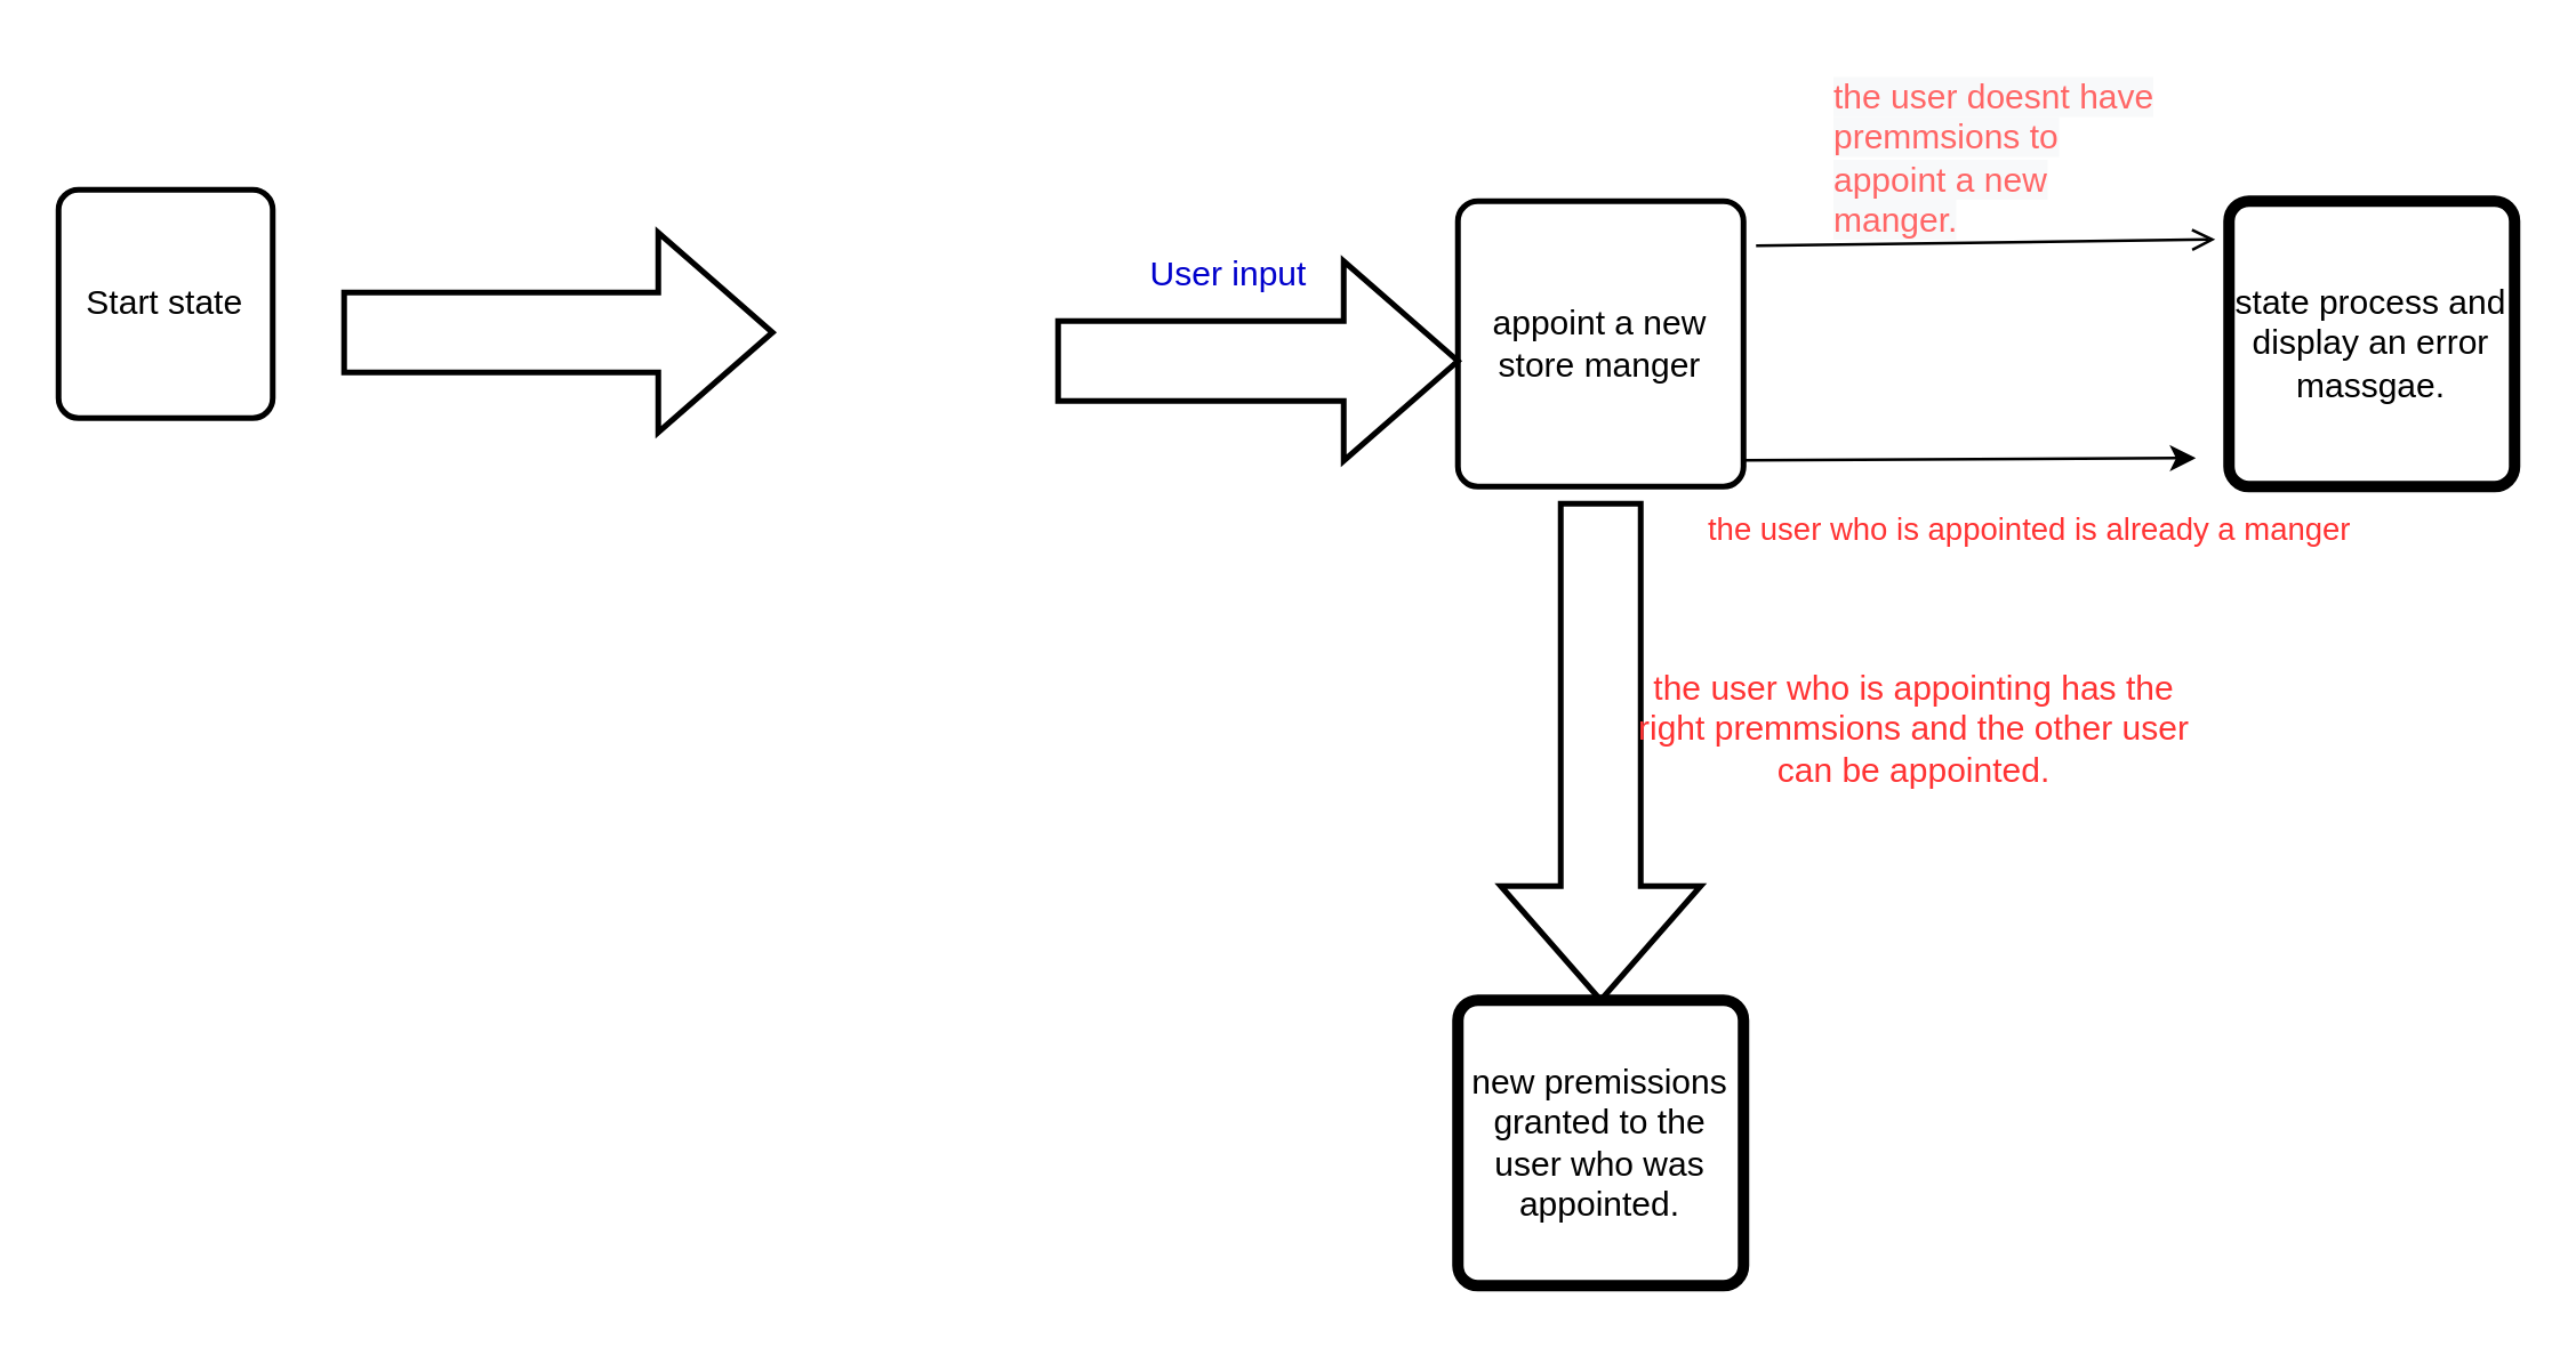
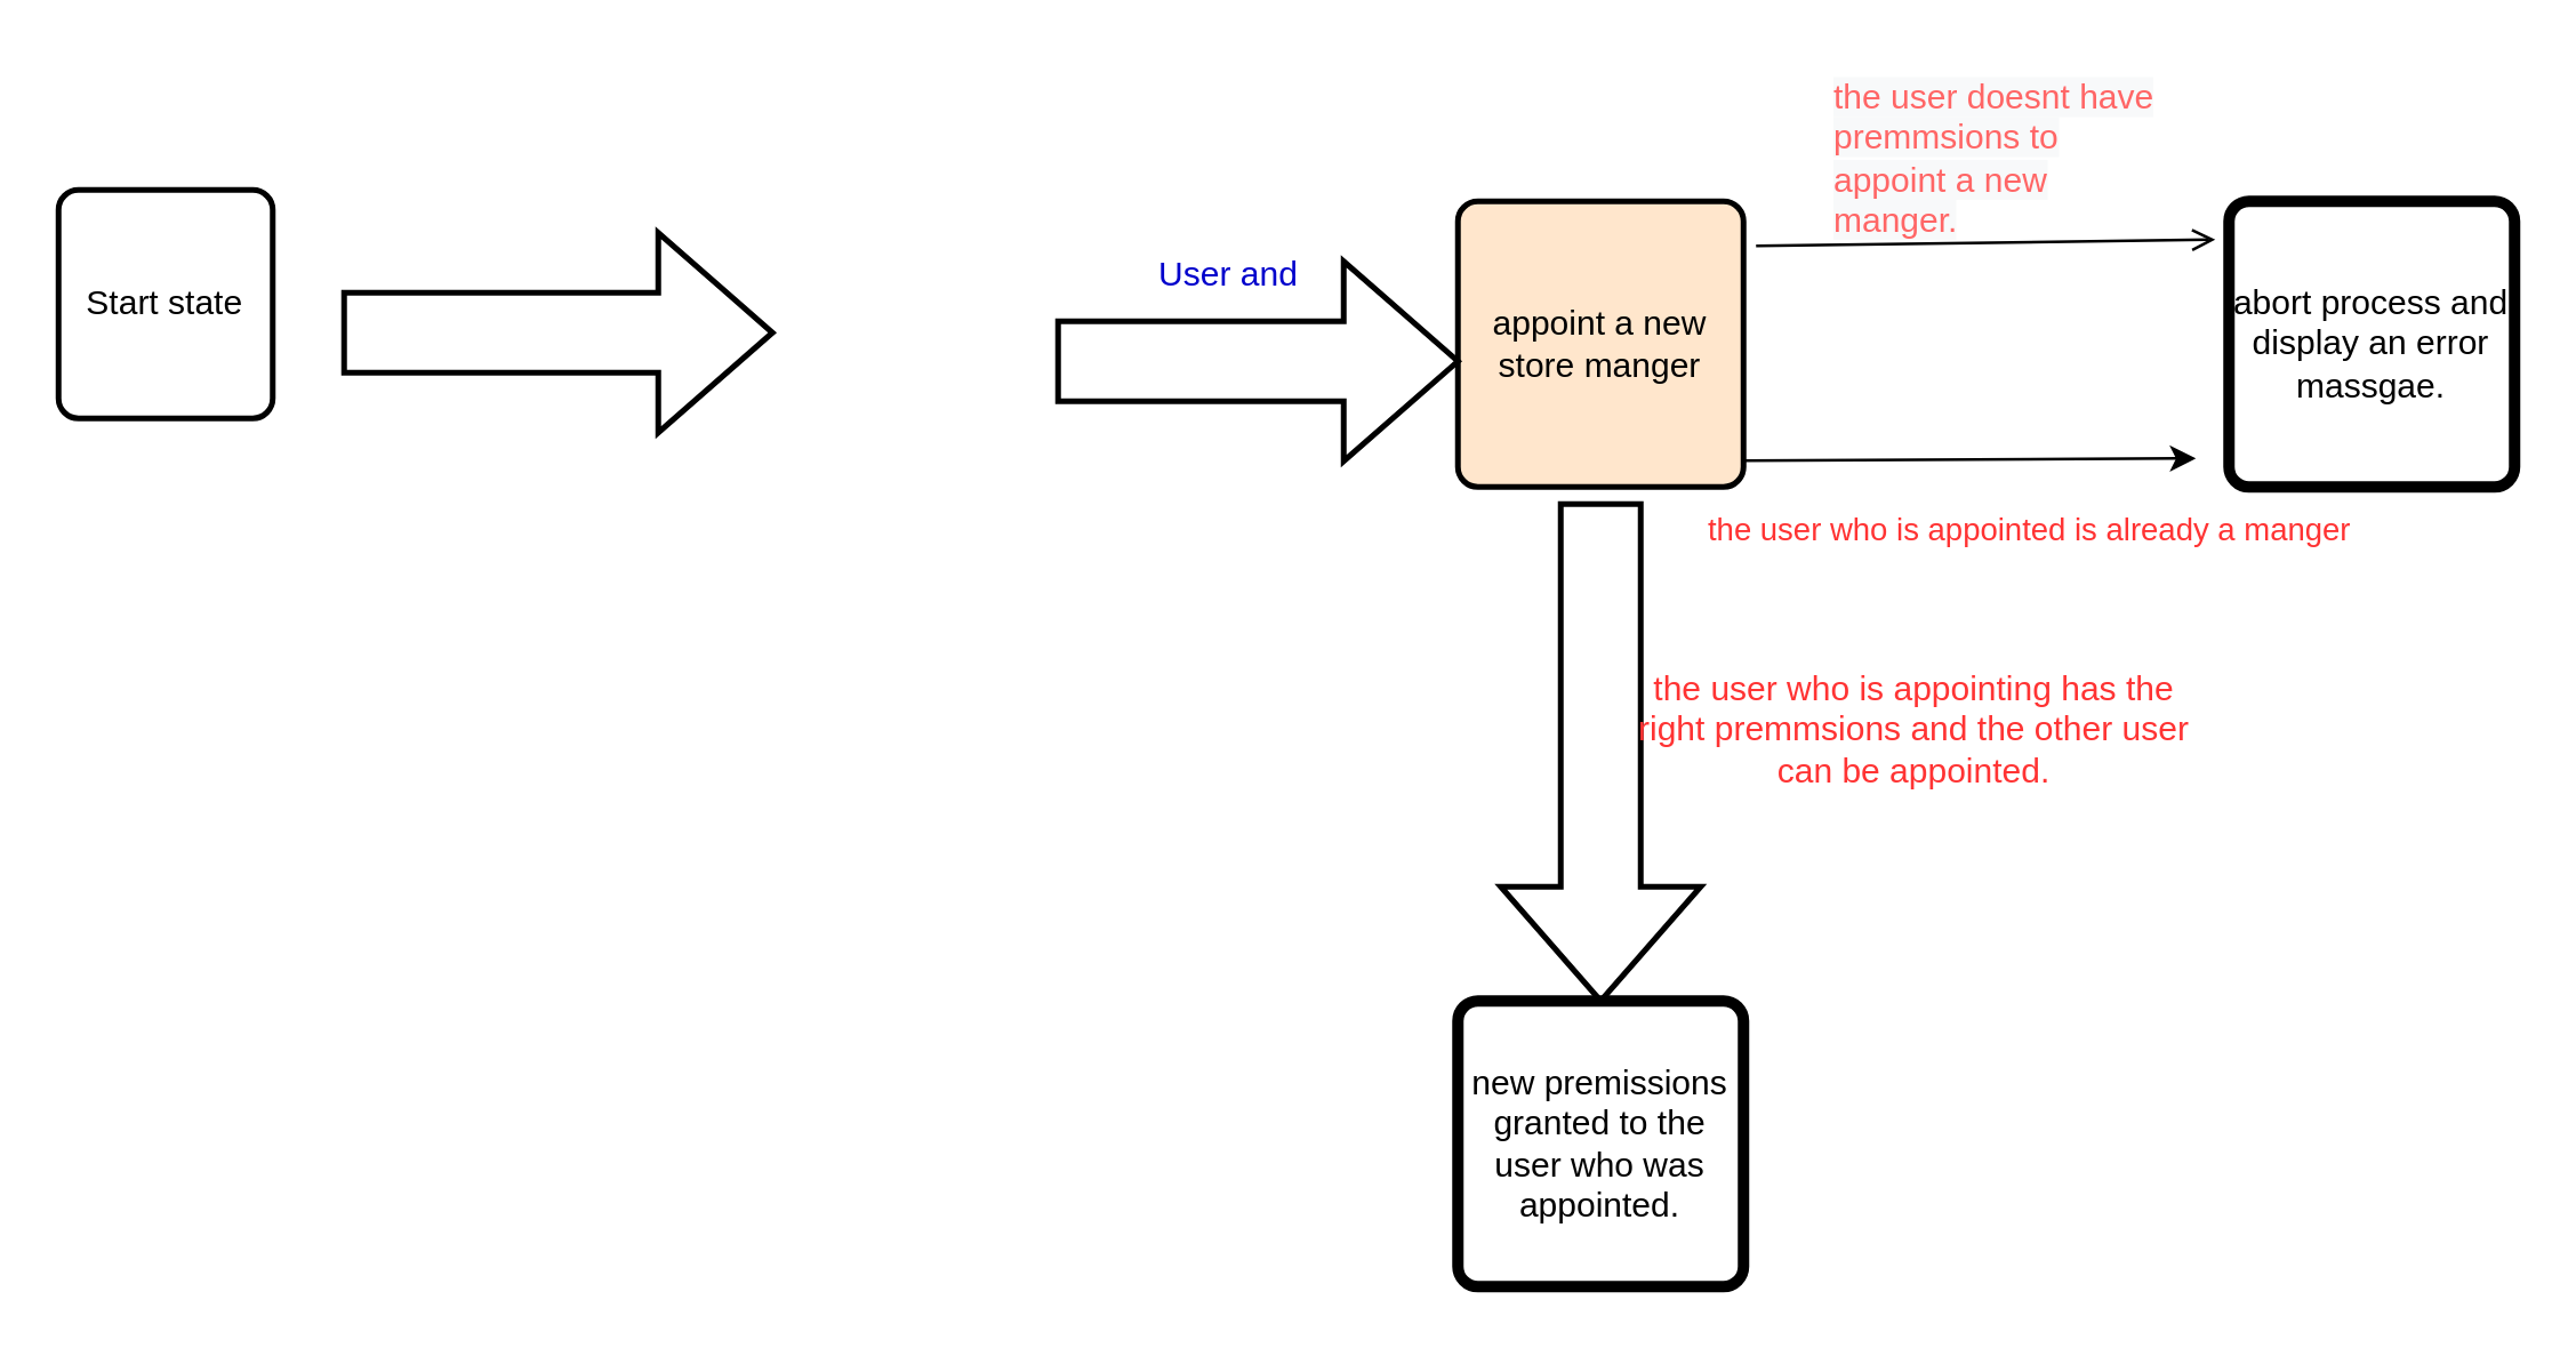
  <mxCell id="0" />
  <mxCell id="1" parent="0" />
  <mxCell id="2" value="Start state" style="rounded=1;whiteSpace=wrap;html=1;absoluteArcSize=1;arcSize=14;strokeWidth=2;fontSize=12;" parent="1" vertex="1"><mxGeometry x="20" y="66" width="75" height="80" as="geometry" /></mxCell>
  <mxCell id="3" value="" style="verticalLabelPosition=bottom;verticalAlign=top;html=1;strokeWidth=2;shape=mxgraph.arrows2.arrow;dy=0.6;dx=40;notch=0;fontSize=12;" parent="1" vertex="1"><mxGeometry x="120" y="81" width="150" height="70" as="geometry" /></mxCell>
- <mxCell id="4" value="appoint a new store manger" style="rounded=1;whiteSpace=wrap;html=1;absoluteArcSize=1;arcSize=14;strokeWidth=2;fontSize=12;" parent="1" vertex="1"><mxGeometry x="510" y="70" width="100" height="100" as="geometry" /></mxCell>
+ <mxCell id="4" value="appoint a new store manger" style="rounded=1;whiteSpace=wrap;html=1;absoluteArcSize=1;arcSize=14;strokeWidth=2;fontSize=12;fillColor=#ffe6cc;" parent="1" vertex="1"><mxGeometry x="510" y="70" width="100" height="100" as="geometry" /></mxCell>
  <mxCell id="5" value="" style="verticalLabelPosition=bottom;verticalAlign=top;html=1;strokeWidth=2;shape=mxgraph.arrows2.arrow;dy=0.6;dx=40;notch=0;fontSize=12;" parent="1" vertex="1"><mxGeometry x="370" y="91" width="140" height="70" as="geometry" /></mxCell>
- <mxCell id="6" value="state process and display an error massgae." style="rounded=1;whiteSpace=wrap;html=1;absoluteArcSize=1;arcSize=14;strokeWidth=4;fontSize=12;" parent="1" vertex="1"><mxGeometry x="780" y="70" width="100" height="100" as="geometry" /></mxCell>
+ <mxCell id="6" value="abort process and display an error massgae." style="rounded=1;whiteSpace=wrap;html=1;absoluteArcSize=1;arcSize=14;strokeWidth=4;fontSize=12;" parent="1" vertex="1"><mxGeometry x="780" y="70" width="100" height="100" as="geometry" /></mxCell>
  <mxCell id="7" value="" style="verticalLabelPosition=bottom;verticalAlign=top;html=1;strokeWidth=2;shape=mxgraph.arrows2.arrow;dy=0.6;dx=40;notch=0;fontSize=12;direction=south;" parent="1" vertex="1"><mxGeometry x="525" y="176" width="70" height="174" as="geometry" /></mxCell>
  <mxCell id="8" value="new premissions granted to the user who was appointed." style="rounded=1;whiteSpace=wrap;html=1;absoluteArcSize=1;arcSize=14;strokeWidth=4;fontSize=12;" parent="1" vertex="1"><mxGeometry x="510" y="350" width="100" height="100" as="geometry" /></mxCell>
  <mxCell id="9" value="&lt;font color=&quot;#ff3333&quot;&gt;the user who is appointing has the right premmsions and the other user can be appointed.&lt;/font&gt;" style="text;html=1;strokeColor=none;fillColor=none;align=center;verticalAlign=middle;whiteSpace=wrap;rounded=0;fontSize=12;" parent="1" vertex="1"><mxGeometry x="570" y="240" width="200" height="30" as="geometry" /></mxCell>
  <mxCell id="10" value="" style="endArrow=open;html=1;rounded=0;entryX=-0.048;entryY=0.134;entryDx=0;entryDy=0;entryPerimeter=0;exitX=1.044;exitY=0.156;exitDx=0;exitDy=0;exitPerimeter=0;" edge="1" parent="1" source="4" target="6"><mxGeometry width="50" height="50" relative="1" as="geometry"><mxPoint x="600" y="110" as="sourcePoint" /><mxPoint x="650" y="60" as="targetPoint" /></mxGeometry></mxCell>
  <mxCell id="11" value="&lt;span style=&quot;font-family: &amp;#34;helvetica&amp;#34; ; font-size: 12px ; font-style: normal ; font-weight: 400 ; letter-spacing: normal ; text-align: center ; text-indent: 0px ; text-transform: none ; word-spacing: 0px ; background-color: rgb(248 , 249 , 250) ; display: inline ; float: none&quot;&gt;&lt;font color=&quot;#ff6666&quot;&gt;the user doesnt have premmsions to appoint a new manger.&lt;/font&gt;&lt;/span&gt;" style="text;whiteSpace=wrap;html=1;" vertex="1" parent="1"><mxGeometry x="640" y="20" width="120" height="30" as="geometry" /></mxCell>
  <mxCell id="12" value="" style="endArrow=classic;html=1;rounded=0;entryX=-0.024;entryY=0.886;entryDx=0;entryDy=0;entryPerimeter=0;exitX=1.092;exitY=0.894;exitDx=0;exitDy=0;exitPerimeter=0;" edge="1" parent="1"><mxGeometry width="50" height="50" relative="1" as="geometry"><mxPoint x="610" y="160.8" as="sourcePoint" /><mxPoint x="768.4" y="160" as="targetPoint" /></mxGeometry></mxCell>
  <mxCell id="13" value="&lt;font color=&quot;#ff3333&quot;&gt;the user who is appointed is already a manger&lt;/font&gt;" style="edgeLabel;html=1;align=center;verticalAlign=middle;resizable=0;points=[];" vertex="1" connectable="0" parent="12"><mxGeometry x="-0.472" y="5" relative="1" as="geometry"><mxPoint x="58" y="29" as="offset" /></mxGeometry></mxCell>
- <mxCell id="14" value="&lt;font color=&quot;#0000cc&quot;&gt;User input&lt;/font&gt;" style="text;html=1;strokeColor=none;fillColor=none;align=center;verticalAlign=middle;whiteSpace=wrap;rounded=0;fontColor=#FF3333;" vertex="1" parent="1"><mxGeometry x="400" y="81" width="60" height="30" as="geometry" /></mxCell>
+ <mxCell id="14" value="&lt;font color=&quot;#0000cc&quot;&gt;User and&lt;/font&gt;" style="text;html=1;strokeColor=none;fillColor=none;align=center;verticalAlign=middle;whiteSpace=wrap;rounded=0;fontColor=#FF3333;" vertex="1" parent="1"><mxGeometry x="400" y="81" width="60" height="30" as="geometry" /></mxCell>
